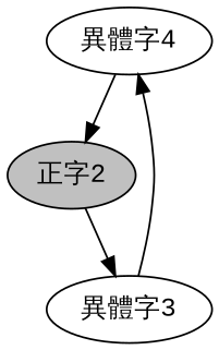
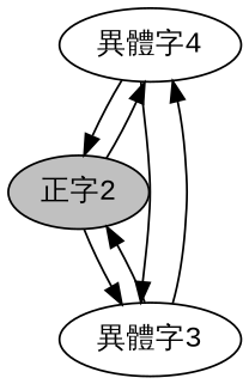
  digraph {
    fontname="Liberation Mono"
    node [fontname="Liberation Mono"]
    edge [fontname="Liberation Mono"]
    n1 [label="異體字4"]
    "正字2" [fillcolor=grey style=filled]
    n3 [label="異體字3"]
    n1 -> "正字2"
+   n1 -> n3
+   "正字2" -> n1
    "正字2" -> n3
    n3 -> n1
+   n3 -> "正字2"
  }
